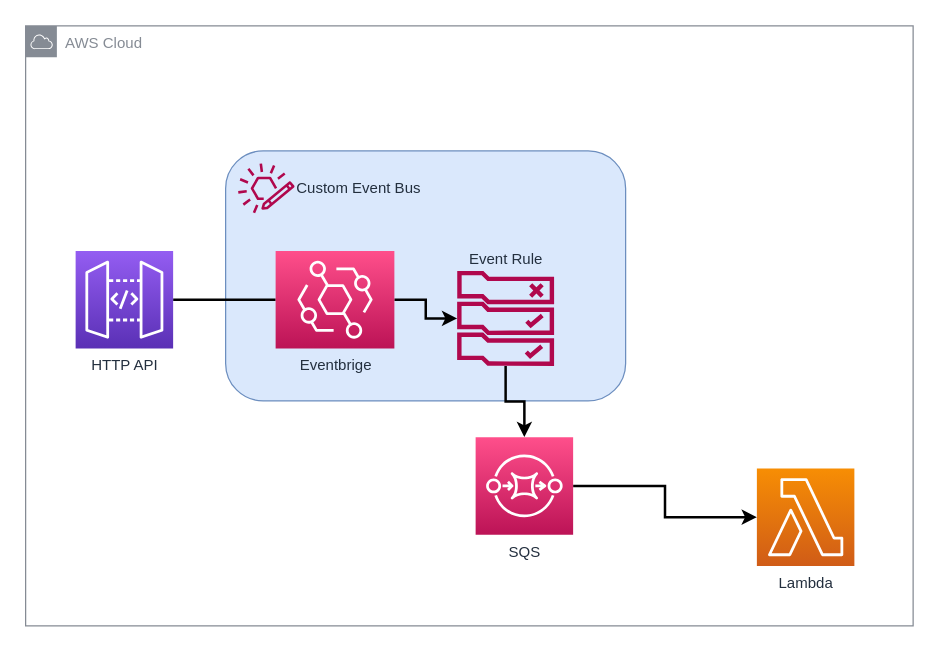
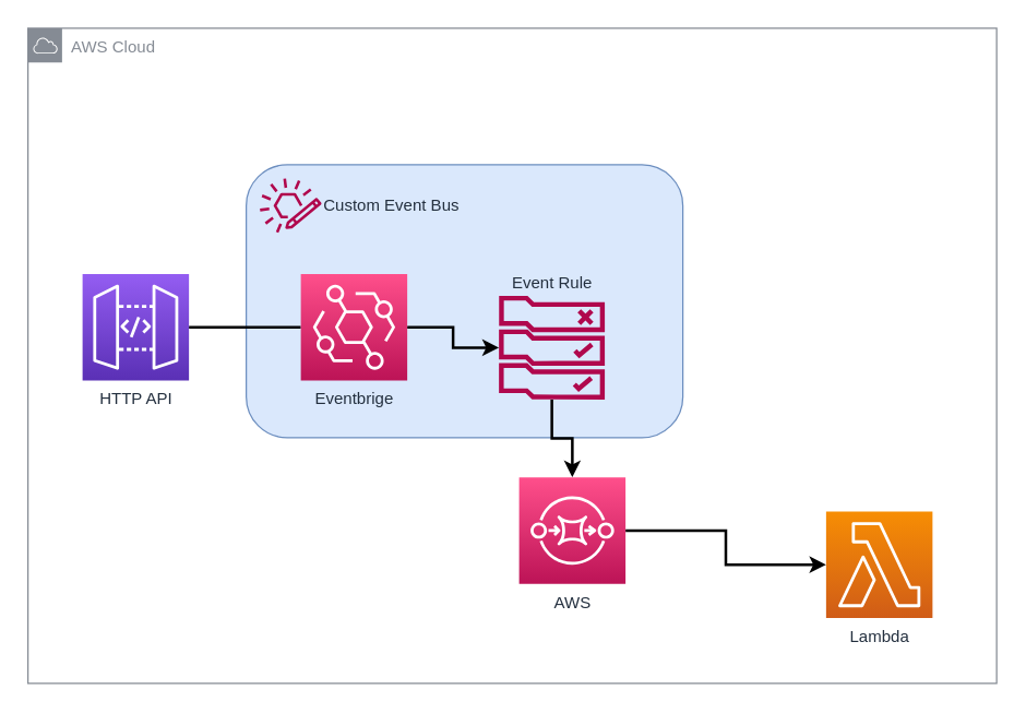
  <mxCell id="0" />
  <mxCell id="1" parent="0" />
  <mxCell id="2" value="AWS Cloud" style="sketch=0;outlineConnect=0;gradientColor=none;html=1;whiteSpace=wrap;fontSize=12;fontStyle=0;shape=mxgraph.aws4.group;grIcon=mxgraph.aws4.group_aws_cloud;strokeColor=#858B94;fillColor=none;verticalAlign=top;align=left;spacingLeft=30;fontColor=#858B94;dashed=0;" vertex="1" parent="1"><mxGeometry x="20" y="20" width="710" height="480" as="geometry" /></mxCell>
  <mxCell id="3" value="" style="outlineConnect=0;html=1;whiteSpace=wrap;fontSize=12;fontStyle=0;strokeColor=#6c8ebf;fillColor=#dae8fc;verticalAlign=top;align=left;dashed=0;spacingTop=3;rounded=1;" vertex="1" parent="1"><mxGeometry x="180" y="120" width="320" height="200" as="geometry" /></mxCell>
  <mxCell id="4" style="edgeStyle=orthogonalEdgeStyle;rounded=0;orthogonalLoop=1;jettySize=auto;html=1;entryX=0;entryY=0.5;entryDx=0;entryDy=0;entryPerimeter=0;strokeWidth=2;endArrow=none;" edge="1" parent="1" source="5" target="7"><mxGeometry relative="1" as="geometry" /></mxCell>
  <mxCell id="5" value="HTTP API" style="sketch=0;points=[[0,0,0],[0.25,0,0],[0.5,0,0],[0.75,0,0],[1,0,0],[0,1,0],[0.25,1,0],[0.5,1,0],[0.75,1,0],[1,1,0],[0,0.25,0],[0,0.5,0],[0,0.75,0],[1,0.25,0],[1,0.5,0],[1,0.75,0]];outlineConnect=0;fontColor=#232F3E;gradientColor=#945DF2;gradientDirection=north;fillColor=#5A30B5;strokeColor=#ffffff;dashed=0;verticalLabelPosition=bottom;verticalAlign=top;align=center;html=1;fontSize=12;fontStyle=0;aspect=fixed;shape=mxgraph.aws4.resourceIcon;resIcon=mxgraph.aws4.api_gateway;" vertex="1" parent="1"><mxGeometry x="60" y="200" width="78" height="78" as="geometry" /></mxCell>
  <mxCell id="6" style="edgeStyle=orthogonalEdgeStyle;rounded=0;orthogonalLoop=1;jettySize=auto;html=1;strokeWidth=2;" edge="1" parent="1" source="7" target="9"><mxGeometry relative="1" as="geometry" /></mxCell>
- <mxCell id="7" value="Eventbrige" style="sketch=0;points=[[0,0,0],[0.25,0,0],[0.5,0,0],[0.75,0,0],[1,0,0],[0,1,0],[0.25,1,0],[0.5,1,0],[0.75,1,0],[1,1,0],[0,0.25,0],[0,0.5,0],[0,0.75,0],[1,0.25,0],[1,0.5,0],[1,0.75,0]];outlineConnect=0;fontColor=#232F3E;gradientColor=#FF4F8B;gradientDirection=north;fillColor=#BC1356;strokeColor=#ffffff;dashed=0;verticalLabelPosition=bottom;verticalAlign=top;align=center;html=1;fontSize=12;fontStyle=0;aspect=fixed;shape=mxgraph.aws4.resourceIcon;resIcon=mxgraph.aws4.eventbridge;" vertex="1" parent="1"><mxGeometry x="220" y="200" width="95" height="78" as="geometry" /></mxCell>
+ <mxCell id="7" value="Eventbrige" style="sketch=0;points=[[0,0,0],[0.25,0,0],[0.5,0,0],[0.75,0,0],[1,0,0],[0,1,0],[0.25,1,0],[0.5,1,0],[0.75,1,0],[1,1,0],[0,0.25,0],[0,0.5,0],[0,0.75,0],[1,0.25,0],[1,0.5,0],[1,0.75,0]];outlineConnect=0;fontColor=#232F3E;gradientColor=#FF4F8B;gradientDirection=north;fillColor=#BC1356;strokeColor=#ffffff;dashed=0;verticalLabelPosition=bottom;verticalAlign=top;align=center;html=1;fontSize=12;fontStyle=0;aspect=fixed;shape=mxgraph.aws4.resourceIcon;resIcon=mxgraph.aws4.eventbridge;" vertex="1" parent="1"><mxGeometry x="220" y="200" width="78" height="78" as="geometry" /></mxCell>
  <mxCell id="8" style="edgeStyle=orthogonalEdgeStyle;rounded=0;orthogonalLoop=1;jettySize=auto;html=1;strokeWidth=2;" edge="1" parent="1" source="9" target="11"><mxGeometry relative="1" as="geometry" /></mxCell>
  <mxCell id="9" value="Event Rule" style="sketch=0;outlineConnect=0;fontColor=#232F3E;gradientColor=none;fillColor=#B0084D;strokeColor=none;dashed=0;verticalLabelPosition=top;verticalAlign=bottom;align=center;html=1;fontSize=12;fontStyle=0;aspect=fixed;pointerEvents=1;shape=mxgraph.aws4.rule_2;labelPosition=center;" vertex="1" parent="1"><mxGeometry x="365" y="216" width="78" height="76" as="geometry" /></mxCell>
  <mxCell id="10" style="edgeStyle=orthogonalEdgeStyle;rounded=0;orthogonalLoop=1;jettySize=auto;html=1;strokeWidth=2;" edge="1" parent="1" source="11" target="12"><mxGeometry relative="1" as="geometry" /></mxCell>
- <mxCell id="11" value="SQS" style="sketch=0;points=[[0,0,0],[0.25,0,0],[0.5,0,0],[0.75,0,0],[1,0,0],[0,1,0],[0.25,1,0],[0.5,1,0],[0.75,1,0],[1,1,0],[0,0.25,0],[0,0.5,0],[0,0.75,0],[1,0.25,0],[1,0.5,0],[1,0.75,0]];outlineConnect=0;fontColor=#232F3E;gradientColor=#FF4F8B;gradientDirection=north;fillColor=#BC1356;strokeColor=#ffffff;dashed=0;verticalLabelPosition=bottom;verticalAlign=top;align=center;html=1;fontSize=12;fontStyle=0;aspect=fixed;shape=mxgraph.aws4.resourceIcon;resIcon=mxgraph.aws4.sqs;" vertex="1" parent="1"><mxGeometry x="380" y="349" width="78" height="78" as="geometry" /></mxCell>
+ <mxCell id="11" value="AWS" style="sketch=0;points=[[0,0,0],[0.25,0,0],[0.5,0,0],[0.75,0,0],[1,0,0],[0,1,0],[0.25,1,0],[0.5,1,0],[0.75,1,0],[1,1,0],[0,0.25,0],[0,0.5,0],[0,0.75,0],[1,0.25,0],[1,0.5,0],[1,0.75,0]];outlineConnect=0;fontColor=#232F3E;gradientColor=#FF4F8B;gradientDirection=north;fillColor=#BC1356;strokeColor=#ffffff;dashed=0;verticalLabelPosition=bottom;verticalAlign=top;align=center;html=1;fontSize=12;fontStyle=0;aspect=fixed;shape=mxgraph.aws4.resourceIcon;resIcon=mxgraph.aws4.sqs;" vertex="1" parent="1"><mxGeometry x="380" y="349" width="78" height="78" as="geometry" /></mxCell>
  <mxCell id="12" value="Lambda" style="sketch=0;points=[[0,0,0],[0.25,0,0],[0.5,0,0],[0.75,0,0],[1,0,0],[0,1,0],[0.25,1,0],[0.5,1,0],[0.75,1,0],[1,1,0],[0,0.25,0],[0,0.5,0],[0,0.75,0],[1,0.25,0],[1,0.5,0],[1,0.75,0]];outlineConnect=0;fontColor=#232F3E;gradientColor=#F78E04;gradientDirection=north;fillColor=#D05C17;strokeColor=#ffffff;dashed=0;verticalLabelPosition=bottom;verticalAlign=top;align=center;html=1;fontSize=12;fontStyle=0;aspect=fixed;shape=mxgraph.aws4.resourceIcon;resIcon=mxgraph.aws4.lambda;" vertex="1" parent="1"><mxGeometry x="605" y="374" width="78" height="78" as="geometry" /></mxCell>
  <mxCell id="13" value="Custom Event Bus" style="sketch=0;outlineConnect=0;fontColor=#232F3E;gradientColor=none;fillColor=#B0084D;strokeColor=none;dashed=0;verticalLabelPosition=middle;verticalAlign=middle;align=left;html=1;fontSize=12;fontStyle=0;aspect=fixed;pointerEvents=1;shape=mxgraph.aws4.eventbridge_custom_event_bus_resource;rounded=1;labelPosition=right;" vertex="1" parent="1"><mxGeometry x="190" y="130" width="45.22" height="40" as="geometry" /></mxCell>
